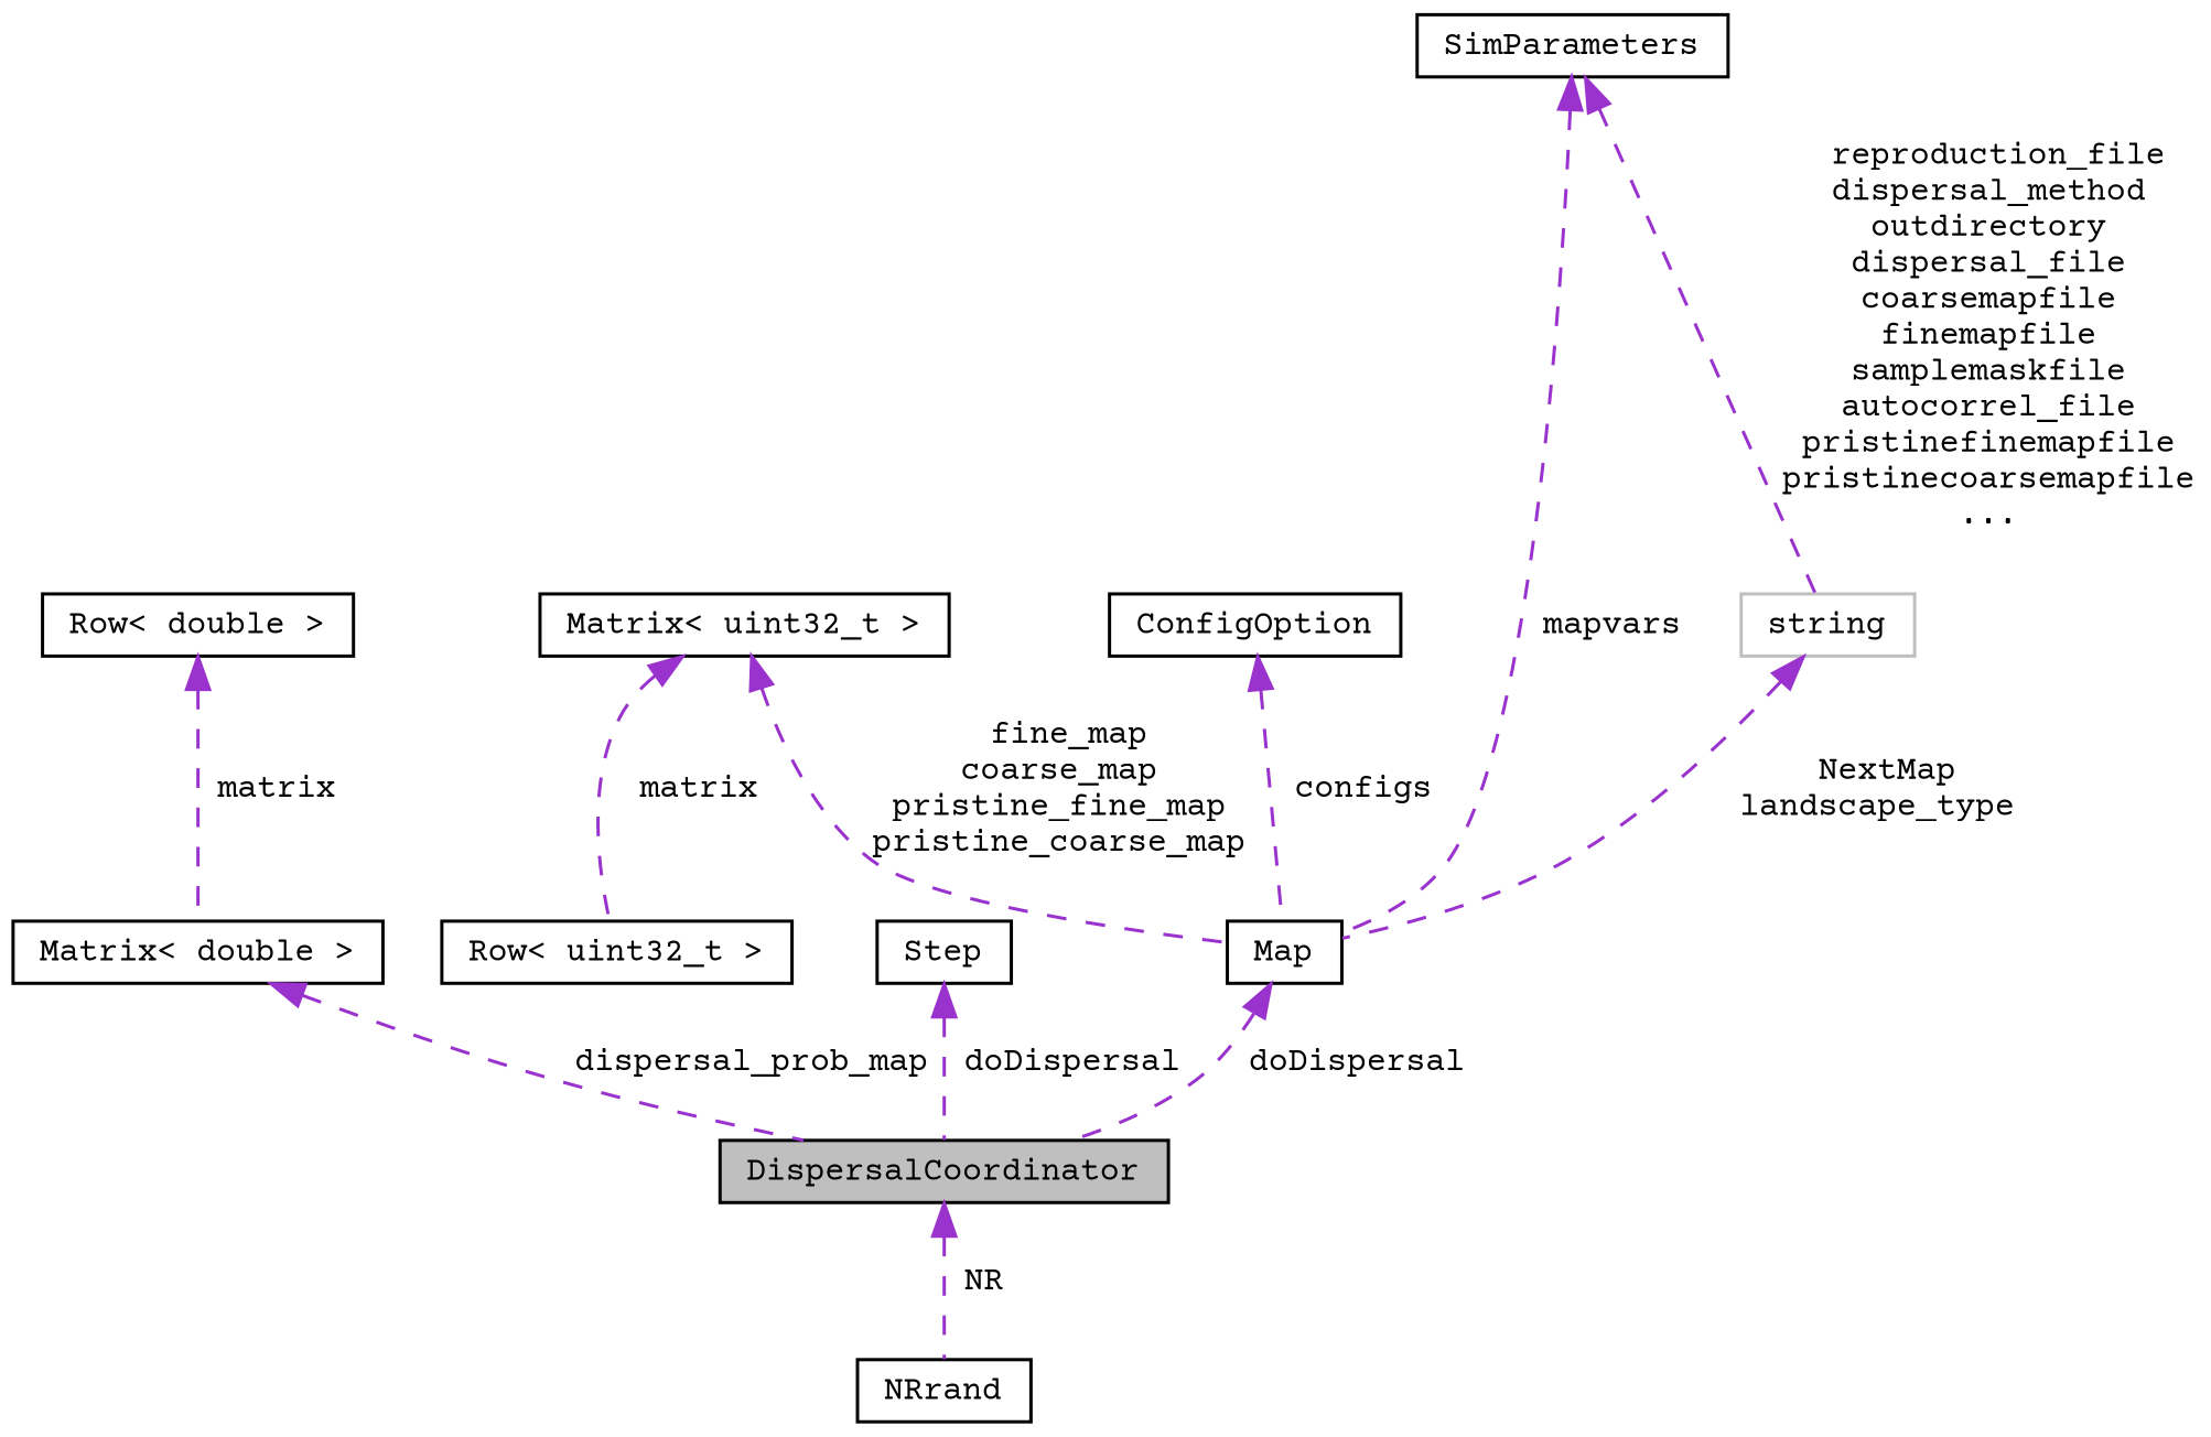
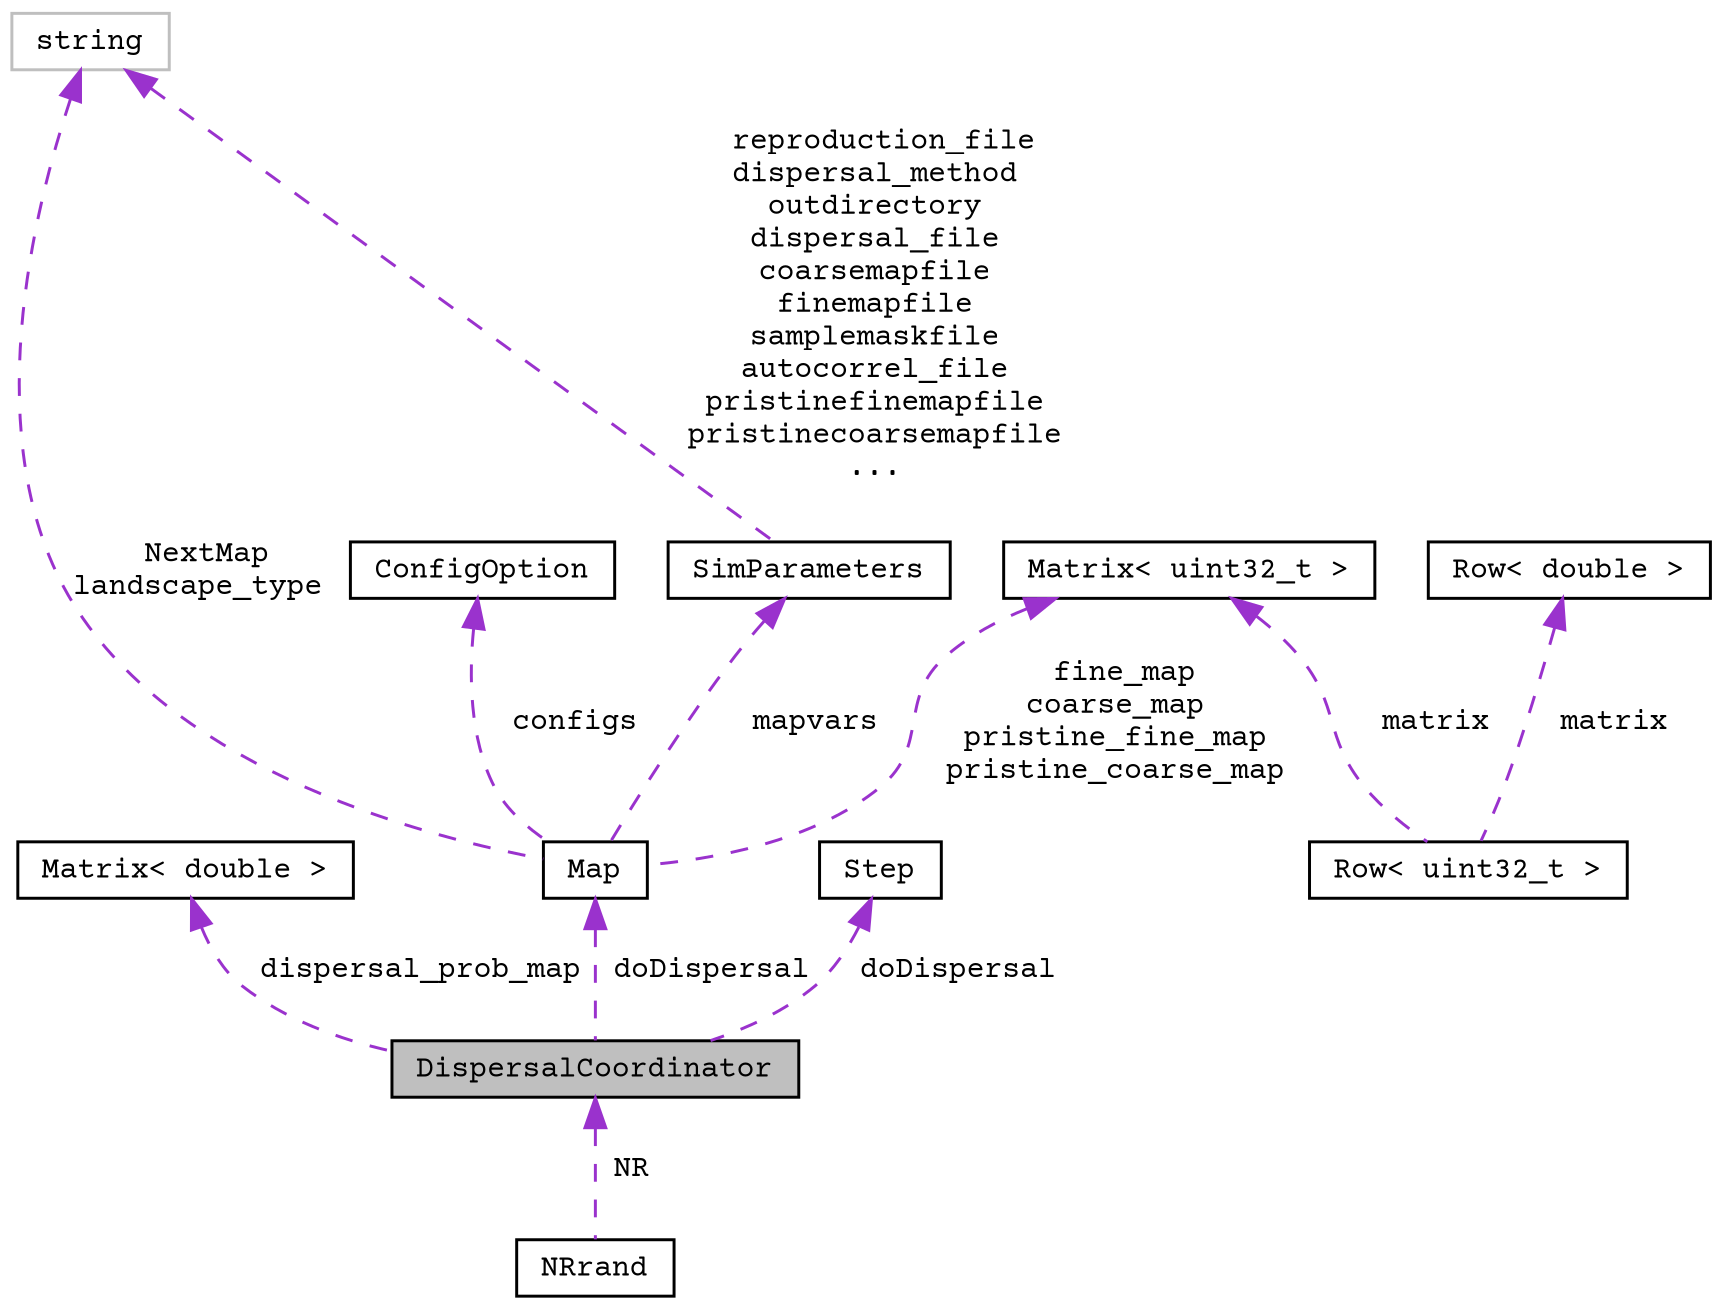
  digraph {
    fontname="Courier Prime"
    node [color=black fillcolor=white fontname="Courier Prime" fontsize=10 shape=record style=filled]
    edge [color=darkorchid3 dir=back fontname="Courier Prime" fontsize=10 labelfontname=Helvetica labelfontsize=10 style=dashed]
    n1 [fillcolor=grey75 fontcolor=black height=0.2 label=DispersalCoordinator width=0.4]
    n2 [height=0.2 label=NRrand width=0.4]
    n3 [height=0.2 label="Matrix\< double \>" width=0.4]
    n4 [height=0.2 label="Row\< double \>" width=0.4]
    n5 [height=0.2 label=Map width=0.4]
    n6 [color=grey75 height=0.2 label=string width=0.4]
    n7 [height=0.2 label=SimParameters width=0.4]
    n8 [height=0.2 label="Matrix\< uint32_t \>" width=0.4]
    n9 [height=0.2 label="Row\< uint32_t \>" width=0.4]
    n10 [height=0.2 label=ConfigOption width=0.4]
    n11 [height=0.2 label=Step width=0.4]
    n1 -> n2 [label=" NR"]
    n3 -> n1 [label=" dispersal_prob_map"]
-   n4 -> n3 [label=" matrix"]
+   n4 -> n9 [label=" matrix"]
    n5 -> n1 [label=" doDispersal"]
    n6 -> n5 [label=" NextMap\nlandscape_type"]
-   n7 -> n6 [label=" reproduction_file\ndispersal_method\noutdirectory\ndispersal_file\ncoarsemapfile\nfinemapfile\nsamplemaskfile\nautocorrel_file\npristinefinemapfile\npristinecoarsemapfile\n..."]
+   n6 -> n7 [label=" reproduction_file\ndispersal_method\noutdirectory\ndispersal_file\ncoarsemapfile\nfinemapfile\nsamplemaskfile\nautocorrel_file\npristinefinemapfile\npristinecoarsemapfile\n..."]
    n7 -> n5 [label=" mapvars"]
    n8 -> n5 [label=" fine_map\ncoarse_map\npristine_fine_map\npristine_coarse_map"]
    n8 -> n9 [label=" matrix"]
    n10 -> n5 [label=" configs"]
    n11 -> n1 [label=" doDispersal"]
  }
